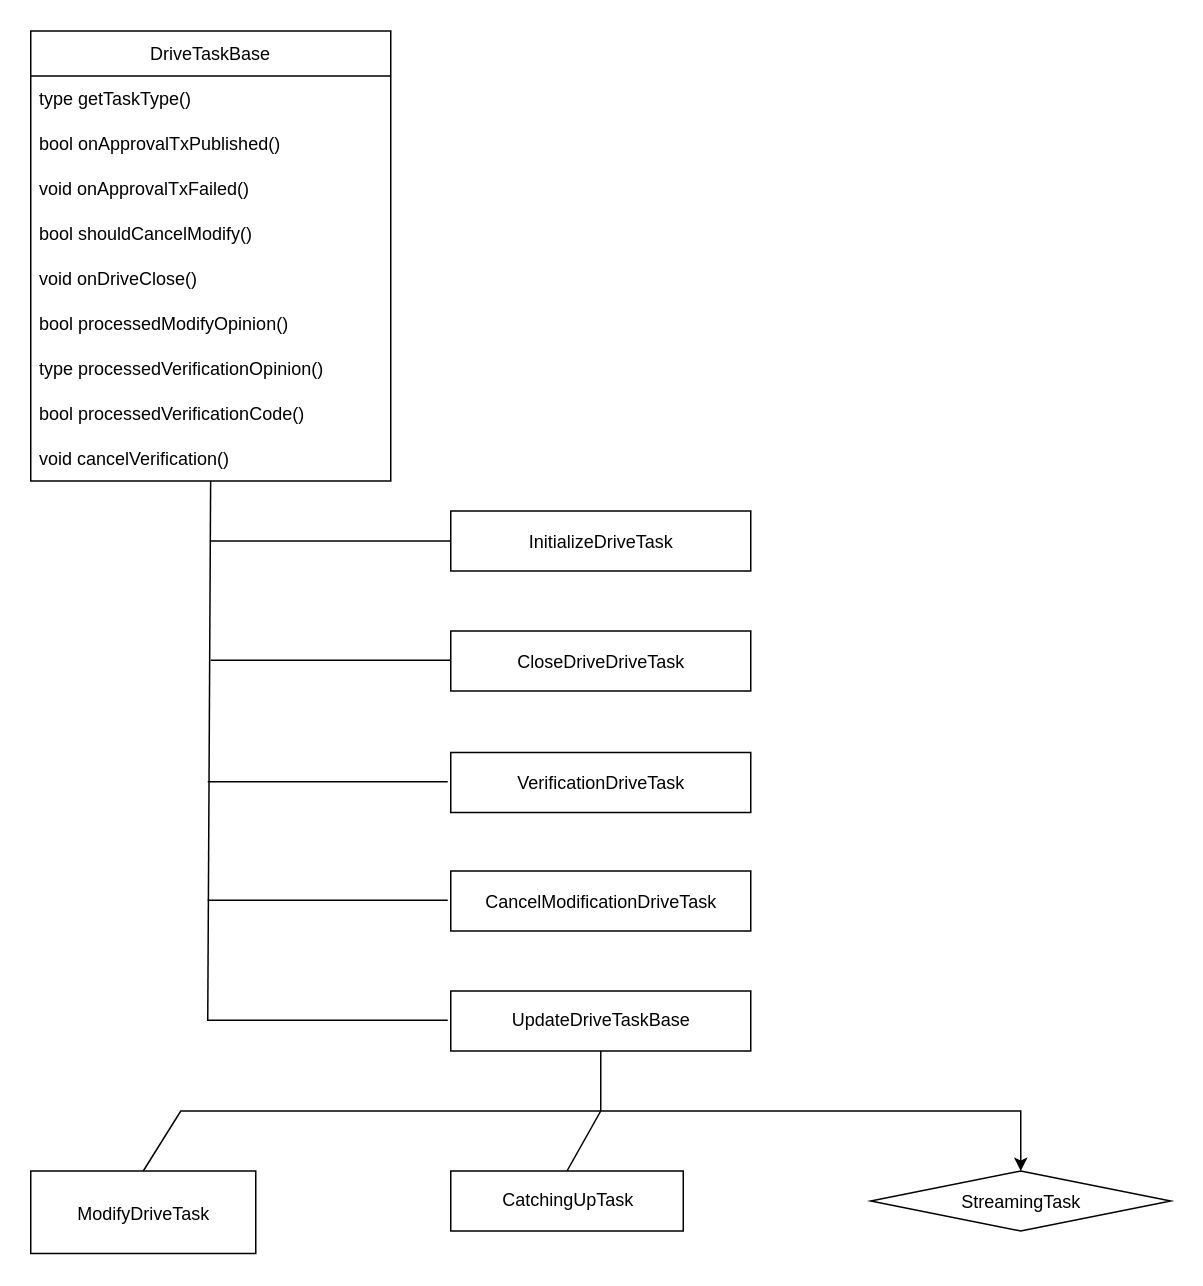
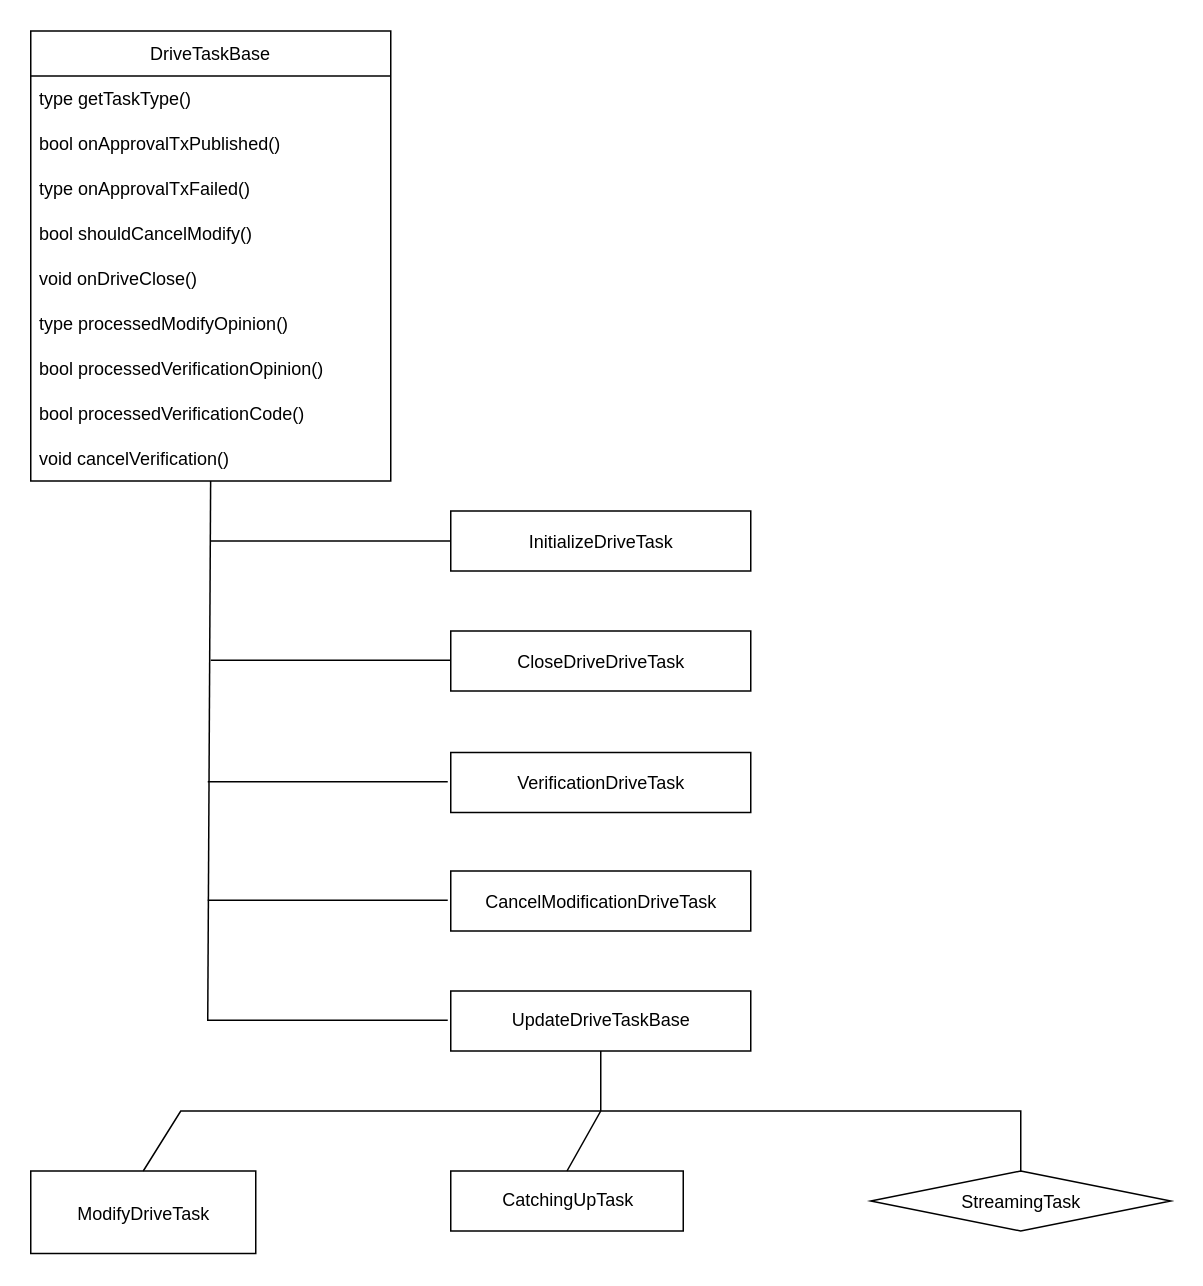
  <mxCell id="0" />
  <mxCell id="1" parent="0" />
  <mxCell id="2" value="DriveTaskBase" style="swimlane;fontStyle=0;childLayout=stackLayout;horizontal=1;startSize=30;horizontalStack=0;resizeParent=1;resizeParentMax=0;resizeLast=0;collapsible=1;marginBottom=0;" parent="1" vertex="1"><mxGeometry x="20" y="20" width="240" height="300" as="geometry" /></mxCell>
  <mxCell id="3" value="type getTaskType()" style="text;strokeColor=none;fillColor=none;align=left;verticalAlign=middle;spacingLeft=4;spacingRight=4;overflow=hidden;points=[[0,0.5],[1,0.5]];portConstraint=eastwest;rotatable=0;" parent="2" vertex="1"><mxGeometry y="30" width="240" height="30" as="geometry" /></mxCell>
  <mxCell id="4" value="bool onApprovalTxPublished()" style="text;strokeColor=none;fillColor=none;align=left;verticalAlign=middle;spacingLeft=4;spacingRight=4;overflow=hidden;points=[[0,0.5],[1,0.5]];portConstraint=eastwest;rotatable=0;" parent="2" vertex="1"><mxGeometry y="60" width="240" height="30" as="geometry" /></mxCell>
- <mxCell id="5" value="void onApprovalTxFailed()" style="text;strokeColor=none;fillColor=none;align=left;verticalAlign=middle;spacingLeft=4;spacingRight=4;overflow=hidden;points=[[0,0.5],[1,0.5]];portConstraint=eastwest;rotatable=0;" parent="2" vertex="1"><mxGeometry y="90" width="240" height="30" as="geometry" /></mxCell>
+ <mxCell id="5" value="type onApprovalTxFailed()" style="text;strokeColor=none;fillColor=none;align=left;verticalAlign=middle;spacingLeft=4;spacingRight=4;overflow=hidden;points=[[0,0.5],[1,0.5]];portConstraint=eastwest;rotatable=0;" parent="2" vertex="1"><mxGeometry y="90" width="240" height="30" as="geometry" /></mxCell>
  <mxCell id="6" value="bool shouldCancelModify()" style="text;strokeColor=none;fillColor=none;align=left;verticalAlign=middle;spacingLeft=4;spacingRight=4;overflow=hidden;points=[[0,0.5],[1,0.5]];portConstraint=eastwest;rotatable=0;" parent="2" vertex="1"><mxGeometry y="120" width="240" height="30" as="geometry" /></mxCell>
  <mxCell id="7" value="void onDriveClose()" style="text;strokeColor=none;fillColor=none;align=left;verticalAlign=middle;spacingLeft=4;spacingRight=4;overflow=hidden;points=[[0,0.5],[1,0.5]];portConstraint=eastwest;rotatable=0;" parent="2" vertex="1"><mxGeometry y="150" width="240" height="30" as="geometry" /></mxCell>
- <mxCell id="8" value="bool processedModifyOpinion()" style="text;strokeColor=none;fillColor=none;align=left;verticalAlign=middle;spacingLeft=4;spacingRight=4;overflow=hidden;points=[[0,0.5],[1,0.5]];portConstraint=eastwest;rotatable=0;" parent="2" vertex="1"><mxGeometry y="180" width="240" height="30" as="geometry" /></mxCell>
- <mxCell id="9" value="type processedVerificationOpinion()" style="text;strokeColor=none;fillColor=none;align=left;verticalAlign=middle;spacingLeft=4;spacingRight=4;overflow=hidden;points=[[0,0.5],[1,0.5]];portConstraint=eastwest;rotatable=0;" parent="2" vertex="1"><mxGeometry y="210" width="240" height="30" as="geometry" /></mxCell>
+ <mxCell id="8" value="type processedModifyOpinion()" style="text;strokeColor=none;fillColor=none;align=left;verticalAlign=middle;spacingLeft=4;spacingRight=4;overflow=hidden;points=[[0,0.5],[1,0.5]];portConstraint=eastwest;rotatable=0;" parent="2" vertex="1"><mxGeometry y="180" width="240" height="30" as="geometry" /></mxCell>
+ <mxCell id="9" value="bool processedVerificationOpinion()" style="text;strokeColor=none;fillColor=none;align=left;verticalAlign=middle;spacingLeft=4;spacingRight=4;overflow=hidden;points=[[0,0.5],[1,0.5]];portConstraint=eastwest;rotatable=0;" parent="2" vertex="1"><mxGeometry y="210" width="240" height="30" as="geometry" /></mxCell>
  <mxCell id="10" value="bool processedVerificationCode()" style="text;strokeColor=none;fillColor=none;align=left;verticalAlign=middle;spacingLeft=4;spacingRight=4;overflow=hidden;points=[[0,0.5],[1,0.5]];portConstraint=eastwest;rotatable=0;" parent="2" vertex="1"><mxGeometry y="240" width="240" height="30" as="geometry" /></mxCell>
  <mxCell id="11" value="void cancelVerification()" style="text;strokeColor=none;fillColor=none;align=left;verticalAlign=middle;spacingLeft=4;spacingRight=4;overflow=hidden;points=[[0,0.5],[1,0.5]];portConstraint=eastwest;rotatable=0;" parent="2" vertex="1"><mxGeometry y="270" width="240" height="30" as="geometry" /></mxCell>
  <mxCell id="12" value="" style="endArrow=none;html=1;rounded=0;" parent="1" target="11" edge="1"><mxGeometry width="50" height="50" relative="1" as="geometry"><mxPoint x="138" y="680" as="sourcePoint" /><mxPoint x="340" y="320" as="targetPoint" /></mxGeometry></mxCell>
  <mxCell id="13" value="" style="endArrow=none;html=1;rounded=0;" parent="1" edge="1"><mxGeometry width="50" height="50" relative="1" as="geometry"><mxPoint x="140" y="360" as="sourcePoint" /><mxPoint x="300" y="360" as="targetPoint" /></mxGeometry></mxCell>
  <mxCell id="14" value="&lt;p class=&quot;p1&quot; style=&quot;margin: 0px ; font-stretch: normal ; line-height: normal ; background-color: rgba(0 , 0 , 0 , 0)&quot;&gt;InitializeDriveTask&lt;/p&gt;" style="html=1;" parent="1" vertex="1"><mxGeometry x="300" y="340" width="200" height="40" as="geometry" /></mxCell>
  <mxCell id="15" value="&lt;p class=&quot;p1&quot; style=&quot;margin: 0px ; font-stretch: normal ; line-height: normal ; background-color: rgba(0 , 0 , 0 , 0)&quot;&gt;CloseDriveDriveTask&lt;/p&gt;" style="html=1;" parent="1" vertex="1"><mxGeometry x="300" y="420" width="200" height="40" as="geometry" /></mxCell>
  <mxCell id="16" value="" style="endArrow=none;html=1;rounded=0;" parent="1" edge="1"><mxGeometry width="50" height="50" relative="1" as="geometry"><mxPoint x="140" y="439.5" as="sourcePoint" /><mxPoint x="300" y="439.5" as="targetPoint" /></mxGeometry></mxCell>
  <mxCell id="17" value="&lt;p class=&quot;p1&quot; style=&quot;margin: 0px ; font-stretch: normal ; line-height: normal ; background-color: rgba(0 , 0 , 0 , 0)&quot;&gt;VerificationDriveTask&lt;/p&gt;" style="html=1;" parent="1" vertex="1"><mxGeometry x="300" y="501" width="200" height="40" as="geometry" /></mxCell>
  <mxCell id="18" value="" style="endArrow=none;html=1;rounded=0;" parent="1" edge="1"><mxGeometry width="50" height="50" relative="1" as="geometry"><mxPoint x="138" y="520.5" as="sourcePoint" /><mxPoint x="298" y="520.5" as="targetPoint" /></mxGeometry></mxCell>
  <mxCell id="19" value="&lt;p class=&quot;p1&quot; style=&quot;margin: 0px ; font-stretch: normal ; line-height: normal ; background-color: rgba(0 , 0 , 0 , 0)&quot;&gt;CancelModificationDriveTask&lt;br&gt;&lt;/p&gt;" style="html=1;" parent="1" vertex="1"><mxGeometry x="300" y="580" width="200" height="40" as="geometry" /></mxCell>
  <mxCell id="20" value="" style="endArrow=none;html=1;rounded=0;" parent="1" edge="1"><mxGeometry width="50" height="50" relative="1" as="geometry"><mxPoint x="138" y="599.5" as="sourcePoint" /><mxPoint x="298" y="599.5" as="targetPoint" /></mxGeometry></mxCell>
  <mxCell id="21" value="UpdateDriveTaskBase" style="html=1;" parent="1" vertex="1"><mxGeometry x="300" y="660" width="200" height="40" as="geometry" /></mxCell>
  <mxCell id="22" value="" style="endArrow=none;html=1;rounded=0;" parent="1" edge="1"><mxGeometry width="50" height="50" relative="1" as="geometry"><mxPoint x="138" y="679.5" as="sourcePoint" /><mxPoint x="298" y="679.5" as="targetPoint" /></mxGeometry></mxCell>
  <mxCell id="23" value="&lt;p class=&quot;p1&quot; style=&quot;margin: 0px ; font-stretch: normal ; line-height: normal ; background-color: rgba(0 , 0 , 0 , 0)&quot;&gt;ModifyDriveTask&lt;/p&gt;" style="html=1;" parent="1" vertex="1"><mxGeometry x="20" y="780" width="150" height="55" as="geometry" /></mxCell>
  <mxCell id="24" value="CatchingUpTask" style="html=1;" parent="1" vertex="1"><mxGeometry x="300" y="780" width="155" height="40" as="geometry" /></mxCell>
  <mxCell id="25" value="&lt;p class=&quot;p1&quot; style=&quot;margin: 0px ; font-stretch: normal ; line-height: normal ; background-color: rgba(0 , 0 , 0 , 0)&quot;&gt;StreamingTask&lt;br&gt;&lt;/p&gt;" style="rhombus;html=1;" parent="1" vertex="1"><mxGeometry x="580" y="780" width="200" height="40" as="geometry" /></mxCell>
- <mxCell id="26" value="" style="endArrow=classic;html=1;rounded=0;exitX=0.5;exitY=0;exitDx=0;exitDy=0;entryX=0.5;entryY=0;entryDx=0;entryDy=0;" parent="1" source="23" target="25" edge="1"><mxGeometry width="50" height="50" relative="1" as="geometry"><mxPoint x="510" y="510" as="sourcePoint" /><mxPoint x="770" y="760" as="targetPoint" /><Array as="points"><mxPoint x="120" y="740" /><mxPoint x="680" y="740" /></Array></mxGeometry></mxCell>
+ <mxCell id="26" value="" style="endArrow=none;html=1;rounded=0;exitX=0.5;exitY=0;exitDx=0;exitDy=0;entryX=0.5;entryY=0;entryDx=0;entryDy=0;" parent="1" source="23" target="25" edge="1"><mxGeometry width="50" height="50" relative="1" as="geometry"><mxPoint x="510" y="510" as="sourcePoint" /><mxPoint x="770" y="760" as="targetPoint" /><Array as="points"><mxPoint x="120" y="740" /><mxPoint x="680" y="740" /></Array></mxGeometry></mxCell>
  <mxCell id="27" value="" style="endArrow=none;html=1;rounded=0;exitX=0.5;exitY=0;exitDx=0;exitDy=0;" parent="1" source="24" edge="1"><mxGeometry width="50" height="50" relative="1" as="geometry"><mxPoint x="520" y="480" as="sourcePoint" /><mxPoint x="400" y="740" as="targetPoint" /></mxGeometry></mxCell>
  <mxCell id="28" value="" style="endArrow=none;html=1;rounded=0;entryX=0.5;entryY=1;entryDx=0;entryDy=0;" parent="1" target="21" edge="1"><mxGeometry width="50" height="50" relative="1" as="geometry"><mxPoint x="400" y="740" as="sourcePoint" /><mxPoint x="570" y="430" as="targetPoint" /></mxGeometry></mxCell>
